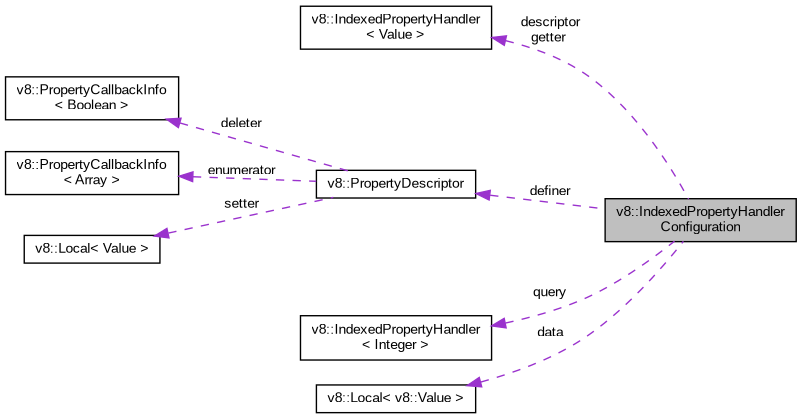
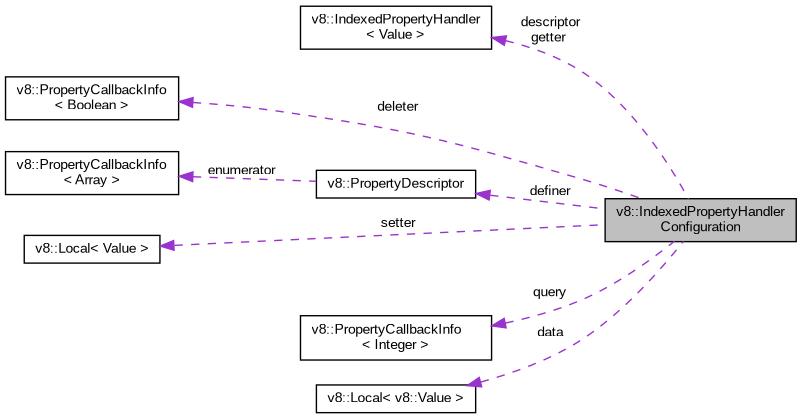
  digraph {
    fontname="Liberation Sans"
    rankdir=LR
    node [color=black fillcolor=white fontname="Liberation Sans" fontsize=10 shape=record style=filled]
    edge [color=darkorchid3 dir=back fontname="Liberation Sans" fontsize=10 labelfontname=Helvetica labelfontsize=10 style=dashed]
    n1 [fillcolor=grey75 fontcolor=black height=0.2 label="v8::IndexedPropertyHandler\lConfiguration" width=0.4]
    n2 [height=0.2 label="v8::IndexedPropertyHandler\l\< Value \>" width=0.4]
    n3 [height=0.2 label="v8::PropertyCallbackInfo\l\< Boolean \>" width=0.4]
    n4 [height=0.2 label="v8::PropertyCallbackInfo\l\< Array \>" width=0.4]
    n5 [height=0.2 label="v8::PropertyDescriptor" width=0.4]
-   n6 [height=0.2 label="v8::IndexedPropertyHandler\l\< Integer \>" width=0.4]
+   n6 [height=0.2 label="v8::PropertyCallbackInfo\l\< Integer \>" width=0.4]
    n7 [height=0.2 label="v8::Local\< Value \>" width=0.4]
    n8 [height=0.2 label="v8::Local\< v8::Value \>" width=0.4]
    n2 -> n1 [label=" descriptor\ngetter"]
-   n3 -> n5 [label=" deleter"]
+   n3 -> n1 [label=" deleter"]
    n4 -> n5 [label=" enumerator"]
    n5 -> n1 [label=" definer"]
    n6 -> n1 [label=" query"]
-   n7 -> n5 [label=" setter"]
+   n7 -> n1 [label=" setter"]
    n8 -> n1 [label=" data"]
  }
